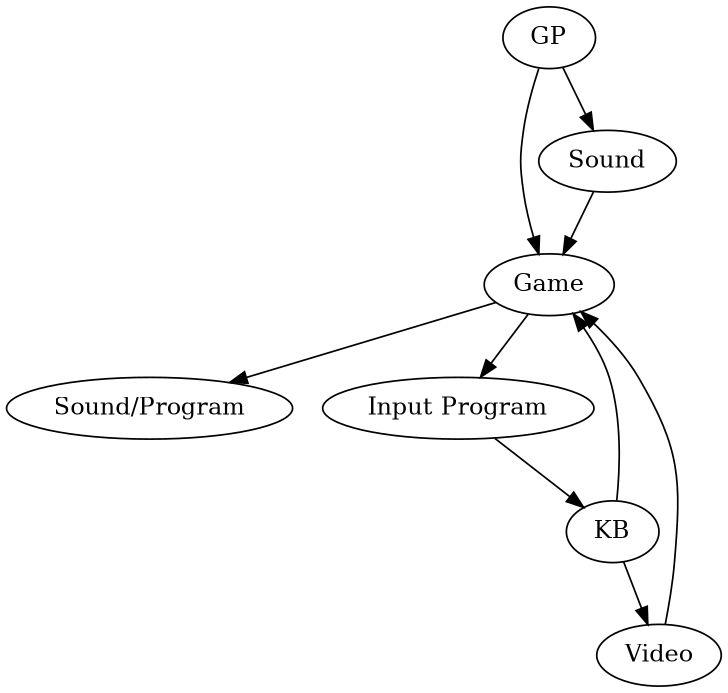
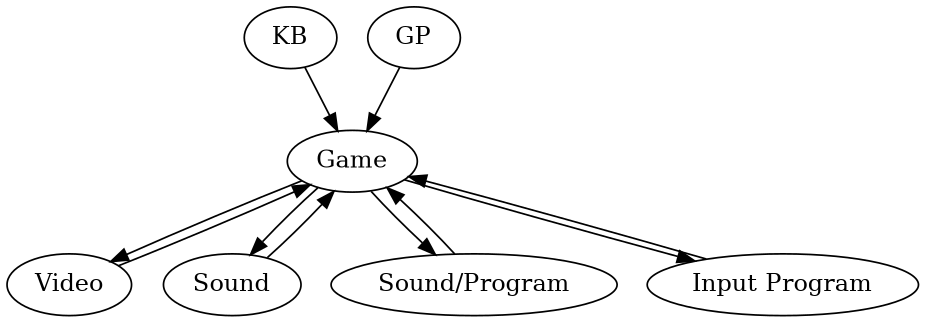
  digraph {
    n1 [label=Game]
    n2 [label=Video]
    n3 [label=Sound]
    n4 [label="Sound/Program"]
    n5 [label="Input Program"]
    n6 [label=KB]
    n7 [label=GP]
-   n6 -> n2
-   n7 -> n3
+   n1 -> n2
+   n1 -> n3
    n1 -> n4
    n1 -> n5
    n2 -> n1
    n3 -> n1
-   n5 -> n6
+   n4 -> n1
+   n5 -> n1
    n6 -> n1
    n7 -> n1
  }
